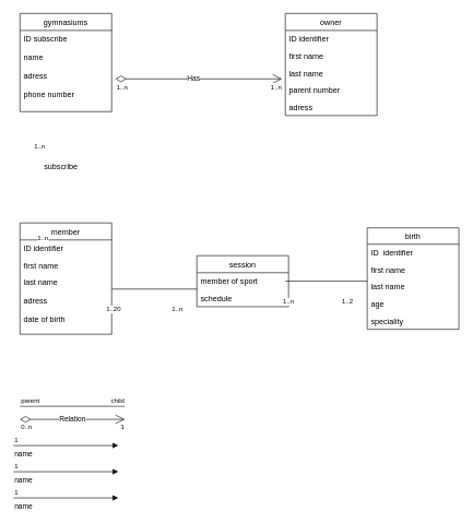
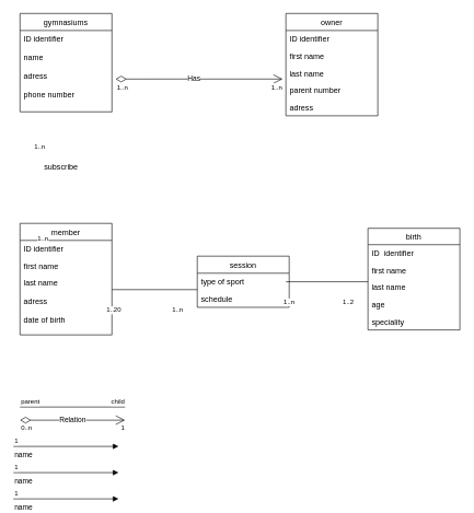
  <mxCell id="0" />
  <mxCell id="1" parent="0" />
  <mxCell id="2" value="session" style="swimlane;fontStyle=0;childLayout=stackLayout;horizontal=1;startSize=26;fillColor=none;horizontalStack=0;resizeParent=1;resizeParentMax=0;resizeLast=0;collapsible=1;marginBottom=0;" vertex="1" parent="1"><mxGeometry x="300" y="390" width="140" height="78" as="geometry" /></mxCell>
- <mxCell id="3" value="member of sport" style="text;strokeColor=none;fillColor=none;align=left;verticalAlign=top;spacingLeft=4;spacingRight=4;overflow=hidden;rotatable=0;points=[[0,0.5],[1,0.5]];portConstraint=eastwest;" vertex="1" parent="2"><mxGeometry y="26" width="140" height="26" as="geometry" /></mxCell>
+ <mxCell id="3" value="type of sport" style="text;strokeColor=none;fillColor=none;align=left;verticalAlign=top;spacingLeft=4;spacingRight=4;overflow=hidden;rotatable=0;points=[[0,0.5],[1,0.5]];portConstraint=eastwest;" vertex="1" parent="2"><mxGeometry y="26" width="140" height="26" as="geometry" /></mxCell>
  <mxCell id="4" value="schedule" style="text;strokeColor=none;fillColor=none;align=left;verticalAlign=top;spacingLeft=4;spacingRight=4;overflow=hidden;rotatable=0;points=[[0,0.5],[1,0.5]];portConstraint=eastwest;" vertex="1" parent="2"><mxGeometry y="52" width="140" height="26" as="geometry" /></mxCell>
  <mxCell id="5" value="gymnasiums" style="swimlane;fontStyle=0;childLayout=stackLayout;horizontal=1;startSize=26;fillColor=none;horizontalStack=0;resizeParent=1;resizeParentMax=0;resizeLast=0;collapsible=1;marginBottom=0;" vertex="1" parent="1"><mxGeometry x="30" y="20" width="140" height="150" as="geometry" /></mxCell>
- <mxCell id="6" value="ID subscribe&#10;&#10;name&#10;&#10;adress&#10;&#10;phone number" style="text;strokeColor=none;fillColor=none;align=left;verticalAlign=top;spacingLeft=4;spacingRight=4;overflow=hidden;rotatable=0;points=[[0,0.5],[1,0.5]];portConstraint=eastwest;" vertex="1" parent="5"><mxGeometry y="26" width="140" height="124" as="geometry" /></mxCell>
+ <mxCell id="6" value="ID identifier&#10;&#10;name&#10;&#10;adress&#10;&#10;phone number" style="text;strokeColor=none;fillColor=none;align=left;verticalAlign=top;spacingLeft=4;spacingRight=4;overflow=hidden;rotatable=0;points=[[0,0.5],[1,0.5]];portConstraint=eastwest;" vertex="1" parent="5"><mxGeometry y="26" width="140" height="124" as="geometry" /></mxCell>
  <mxCell id="7" value="member" style="swimlane;fontStyle=0;childLayout=stackLayout;horizontal=1;startSize=26;fillColor=none;horizontalStack=0;resizeParent=1;resizeParentMax=0;resizeLast=0;collapsible=1;marginBottom=0;" vertex="1" parent="1"><mxGeometry x="30" y="340" width="140" height="170" as="geometry" /></mxCell>
  <mxCell id="8" value="ID identifier" style="text;strokeColor=none;fillColor=none;align=left;verticalAlign=top;spacingLeft=4;spacingRight=4;overflow=hidden;rotatable=0;points=[[0,0.5],[1,0.5]];portConstraint=eastwest;" vertex="1" parent="7"><mxGeometry y="26" width="140" height="26" as="geometry" /></mxCell>
  <mxCell id="9" value="first name&#10;" style="text;strokeColor=none;fillColor=none;align=left;verticalAlign=top;spacingLeft=4;spacingRight=4;overflow=hidden;rotatable=0;points=[[0,0.5],[1,0.5]];portConstraint=eastwest;" vertex="1" parent="7"><mxGeometry y="52" width="140" height="26" as="geometry" /></mxCell>
  <mxCell id="10" value="last name&#10;&#10;adress&#10;&#10;date of birth&#10;" style="text;strokeColor=none;fillColor=none;align=left;verticalAlign=top;spacingLeft=4;spacingRight=4;overflow=hidden;rotatable=0;points=[[0,0.5],[1,0.5]];portConstraint=eastwest;" vertex="1" parent="7"><mxGeometry y="78" width="140" height="92" as="geometry" /></mxCell>
  <mxCell id="11" value="birth" style="swimlane;fontStyle=0;childLayout=stackLayout;horizontal=1;startSize=25;fillColor=none;horizontalStack=0;resizeParent=1;resizeParentMax=0;resizeLast=0;collapsible=1;marginBottom=0;" vertex="1" parent="1"><mxGeometry x="560" y="347.5" width="140" height="155" as="geometry" /></mxCell>
  <mxCell id="12" value="ID  identifier" style="text;strokeColor=none;fillColor=none;align=left;verticalAlign=top;spacingLeft=4;spacingRight=4;overflow=hidden;rotatable=0;points=[[0,0.5],[1,0.5]];portConstraint=eastwest;" vertex="1" parent="11"><mxGeometry y="25" width="140" height="26" as="geometry" /></mxCell>
  <mxCell id="13" value="first name" style="text;strokeColor=none;fillColor=none;align=left;verticalAlign=top;spacingLeft=4;spacingRight=4;overflow=hidden;rotatable=0;points=[[0,0.5],[1,0.5]];portConstraint=eastwest;" vertex="1" parent="11"><mxGeometry y="51" width="140" height="26" as="geometry" /></mxCell>
  <mxCell id="14" value="last name" style="text;strokeColor=none;fillColor=none;align=left;verticalAlign=top;spacingLeft=4;spacingRight=4;overflow=hidden;rotatable=0;points=[[0,0.5],[1,0.5]];portConstraint=eastwest;" vertex="1" parent="11"><mxGeometry y="77" width="140" height="26" as="geometry" /></mxCell>
  <mxCell id="15" value="age" style="text;strokeColor=none;fillColor=none;align=left;verticalAlign=top;spacingLeft=4;spacingRight=4;overflow=hidden;rotatable=0;points=[[0,0.5],[1,0.5]];portConstraint=eastwest;" vertex="1" parent="11"><mxGeometry y="103" width="140" height="26" as="geometry" /></mxCell>
  <mxCell id="16" value="speciality" style="text;strokeColor=none;fillColor=none;align=left;verticalAlign=top;spacingLeft=4;spacingRight=4;overflow=hidden;rotatable=0;points=[[0,0.5],[1,0.5]];portConstraint=eastwest;" vertex="1" parent="11"><mxGeometry y="129" width="140" height="26" as="geometry" /></mxCell>
  <mxCell id="17" value="owner" style="swimlane;fontStyle=0;childLayout=stackLayout;horizontal=1;startSize=26;fillColor=none;horizontalStack=0;resizeParent=1;resizeParentMax=0;resizeLast=0;collapsible=1;marginBottom=0;" vertex="1" parent="1"><mxGeometry x="435" y="20" width="140" height="156" as="geometry" /></mxCell>
  <mxCell id="18" value="ID identifier" style="text;strokeColor=none;fillColor=none;align=left;verticalAlign=top;spacingLeft=4;spacingRight=4;overflow=hidden;rotatable=0;points=[[0,0.5],[1,0.5]];portConstraint=eastwest;" vertex="1" parent="17"><mxGeometry y="26" width="140" height="26" as="geometry" /></mxCell>
  <mxCell id="19" value="first name" style="text;strokeColor=none;fillColor=none;align=left;verticalAlign=top;spacingLeft=4;spacingRight=4;overflow=hidden;rotatable=0;points=[[0,0.5],[1,0.5]];portConstraint=eastwest;" vertex="1" parent="17"><mxGeometry y="52" width="140" height="26" as="geometry" /></mxCell>
  <mxCell id="20" value="last name" style="text;strokeColor=none;fillColor=none;align=left;verticalAlign=top;spacingLeft=4;spacingRight=4;overflow=hidden;rotatable=0;points=[[0,0.5],[1,0.5]];portConstraint=eastwest;" vertex="1" parent="17"><mxGeometry y="78" width="140" height="26" as="geometry" /></mxCell>
  <mxCell id="21" value="parent number" style="text;strokeColor=none;fillColor=none;align=left;verticalAlign=top;spacingLeft=4;spacingRight=4;overflow=hidden;rotatable=0;points=[[0,0.5],[1,0.5]];portConstraint=eastwest;" vertex="1" parent="17"><mxGeometry y="104" width="140" height="26" as="geometry" /></mxCell>
  <mxCell id="22" value="adress" style="text;strokeColor=none;fillColor=none;align=left;verticalAlign=top;spacingLeft=4;spacingRight=4;overflow=hidden;rotatable=0;points=[[0,0.5],[1,0.5]];portConstraint=eastwest;" vertex="1" parent="17"><mxGeometry y="130" width="140" height="26" as="geometry" /></mxCell>
  <mxCell id="23" value="" style="line;strokeWidth=1;fillColor=none;align=left;verticalAlign=middle;spacingTop=-1;spacingLeft=3;spacingRight=3;rotatable=0;labelPosition=right;points=[];portConstraint=eastwest;" vertex="1" parent="1"><mxGeometry x="170" y="420" width="130" height="42" as="geometry" /></mxCell>
  <mxCell id="24" value="" style="endArrow=none;html=1;edgeStyle=orthogonalEdgeStyle;" edge="1" parent="1"><mxGeometry relative="1" as="geometry"><mxPoint x="30" y="620" as="sourcePoint" /><mxPoint x="190" y="620" as="targetPoint" /></mxGeometry></mxCell>
  <mxCell id="25" value="parent" style="resizable=0;html=1;align=left;verticalAlign=bottom;labelBackgroundColor=#ffffff;fontSize=10;" connectable="0" vertex="1" parent="24"><mxGeometry x="-1" relative="1" as="geometry" /></mxCell>
  <mxCell id="26" value="child" style="resizable=0;html=1;align=right;verticalAlign=bottom;labelBackgroundColor=#ffffff;fontSize=10;" connectable="0" vertex="1" parent="24"><mxGeometry x="1" relative="1" as="geometry" /></mxCell>
  <mxCell id="27" value="Relation" style="endArrow=open;html=1;endSize=12;startArrow=diamondThin;startSize=14;startFill=0;edgeStyle=orthogonalEdgeStyle;" edge="1" parent="1"><mxGeometry relative="1" as="geometry"><mxPoint x="30" y="640" as="sourcePoint" /><mxPoint x="190" y="640" as="targetPoint" /></mxGeometry></mxCell>
  <mxCell id="28" value="0..n" style="resizable=0;html=1;align=left;verticalAlign=top;labelBackgroundColor=#ffffff;fontSize=10;" connectable="0" vertex="1" parent="27"><mxGeometry x="-1" relative="1" as="geometry" /></mxCell>
  <mxCell id="29" value="1" style="resizable=0;html=1;align=right;verticalAlign=top;labelBackgroundColor=#ffffff;fontSize=10;" connectable="0" vertex="1" parent="27"><mxGeometry x="1" relative="1" as="geometry" /></mxCell>
  <mxCell id="30" value="Has" style="endArrow=open;html=1;endSize=12;startArrow=diamondThin;startSize=14;startFill=0;edgeStyle=orthogonalEdgeStyle;exitX=1.04;exitY=0.597;exitDx=0;exitDy=0;exitPerimeter=0;" edge="1" parent="1" source="6"><mxGeometry x="-0.061" relative="1" as="geometry"><mxPoint x="210" y="119.5" as="sourcePoint" /><mxPoint x="430" y="120" as="targetPoint" /><Array as="points"><mxPoint x="260" y="120" /><mxPoint x="260" y="120" /></Array><mxPoint as="offset" /></mxGeometry></mxCell>
  <mxCell id="31" value="1..n" style="resizable=0;html=1;align=left;verticalAlign=top;labelBackgroundColor=#ffffff;fontSize=10;" connectable="0" vertex="1" parent="30"><mxGeometry x="-1" relative="1" as="geometry" /></mxCell>
  <mxCell id="32" value="1..n" style="resizable=0;html=1;align=right;verticalAlign=top;labelBackgroundColor=#ffffff;fontSize=10;" connectable="0" vertex="1" parent="30"><mxGeometry x="1" relative="1" as="geometry" /></mxCell>
  <mxCell id="33" value="name" style="endArrow=block;endFill=1;html=1;edgeStyle=orthogonalEdgeStyle;align=left;verticalAlign=top;" edge="1" parent="1"><mxGeometry x="-1" relative="1" as="geometry"><mxPoint x="20" y="680" as="sourcePoint" /><mxPoint x="180" y="680" as="targetPoint" /></mxGeometry></mxCell>
  <mxCell id="34" value="1" style="resizable=0;html=1;align=left;verticalAlign=bottom;labelBackgroundColor=#ffffff;fontSize=10;" connectable="0" vertex="1" parent="33"><mxGeometry x="-1" relative="1" as="geometry" /></mxCell>
  <mxCell id="35" value="name" style="endArrow=block;endFill=1;html=1;edgeStyle=orthogonalEdgeStyle;align=left;verticalAlign=top;" edge="1" parent="1"><mxGeometry x="-1" relative="1" as="geometry"><mxPoint x="20" y="720" as="sourcePoint" /><mxPoint x="180" y="720" as="targetPoint" /></mxGeometry></mxCell>
  <mxCell id="36" value="1" style="resizable=0;html=1;align=left;verticalAlign=bottom;labelBackgroundColor=#ffffff;fontSize=10;" connectable="0" vertex="1" parent="35"><mxGeometry x="-1" relative="1" as="geometry" /></mxCell>
  <mxCell id="37" value="name" style="endArrow=block;endFill=1;html=1;edgeStyle=orthogonalEdgeStyle;align=left;verticalAlign=top;" edge="1" parent="1"><mxGeometry x="-1" relative="1" as="geometry"><mxPoint x="20" y="760" as="sourcePoint" /><mxPoint x="180" y="760" as="targetPoint" /></mxGeometry></mxCell>
  <mxCell id="38" value="1" style="resizable=0;html=1;align=left;verticalAlign=bottom;labelBackgroundColor=#ffffff;fontSize=10;" connectable="0" vertex="1" parent="37"><mxGeometry x="-1" relative="1" as="geometry" /></mxCell>
  <mxCell id="39" value="subscribe" style="text;html=1;resizable=0;points=[];autosize=1;align=left;verticalAlign=top;spacingTop=-4;" vertex="1" parent="1"><mxGeometry x="65" y="245" width="70" height="20" as="geometry" /></mxCell>
  <mxCell id="40" value="1..n" style="resizable=0;html=1;align=left;verticalAlign=top;labelBackgroundColor=#ffffff;fontSize=10;" connectable="0" vertex="1" parent="1"><mxGeometry x="-1" relative="1" as="geometry"><mxPoint x="50" y="210" as="offset" /></mxGeometry></mxCell>
  <mxCell id="41" value="1..20" style="resizable=0;html=1;align=left;verticalAlign=top;labelBackgroundColor=#ffffff;fontSize=10;" connectable="0" vertex="1" parent="1"><mxGeometry x="-1" relative="1" as="geometry"><mxPoint x="160" y="460" as="offset" /></mxGeometry></mxCell>
  <mxCell id="42" value="1..n" style="resizable=0;html=1;align=left;verticalAlign=top;labelBackgroundColor=#ffffff;fontSize=10;" connectable="0" vertex="1" parent="1"><mxGeometry x="-1" relative="1" as="geometry"><mxPoint x="260" y="460" as="offset" /></mxGeometry></mxCell>
  <mxCell id="43" value="" style="line;strokeWidth=1;fillColor=none;align=left;verticalAlign=middle;spacingTop=-1;spacingLeft=3;spacingRight=3;rotatable=0;labelPosition=right;points=[];portConstraint=eastwest;" vertex="1" parent="1"><mxGeometry x="435" y="408" width="125" height="42" as="geometry" /></mxCell>
  <mxCell id="44" value="1..n" style="resizable=0;html=1;align=left;verticalAlign=top;labelBackgroundColor=#ffffff;fontSize=10;" connectable="0" vertex="1" parent="1"><mxGeometry x="-1" relative="1" as="geometry"><mxPoint x="55" y="350" as="offset" /></mxGeometry></mxCell>
  <mxCell id="45" value="1..2" style="resizable=0;html=1;align=left;verticalAlign=top;labelBackgroundColor=#ffffff;fontSize=10;" connectable="0" vertex="1" parent="1"><mxGeometry x="-1" relative="1" as="geometry"><mxPoint x="520" y="448" as="offset" /></mxGeometry></mxCell>
  <mxCell id="46" value="1..n" style="resizable=0;html=1;align=left;verticalAlign=top;labelBackgroundColor=#ffffff;fontSize=10;" connectable="0" vertex="1" parent="1"><mxGeometry x="-1" relative="1" as="geometry"><mxPoint x="430" y="448" as="offset" /></mxGeometry></mxCell>
